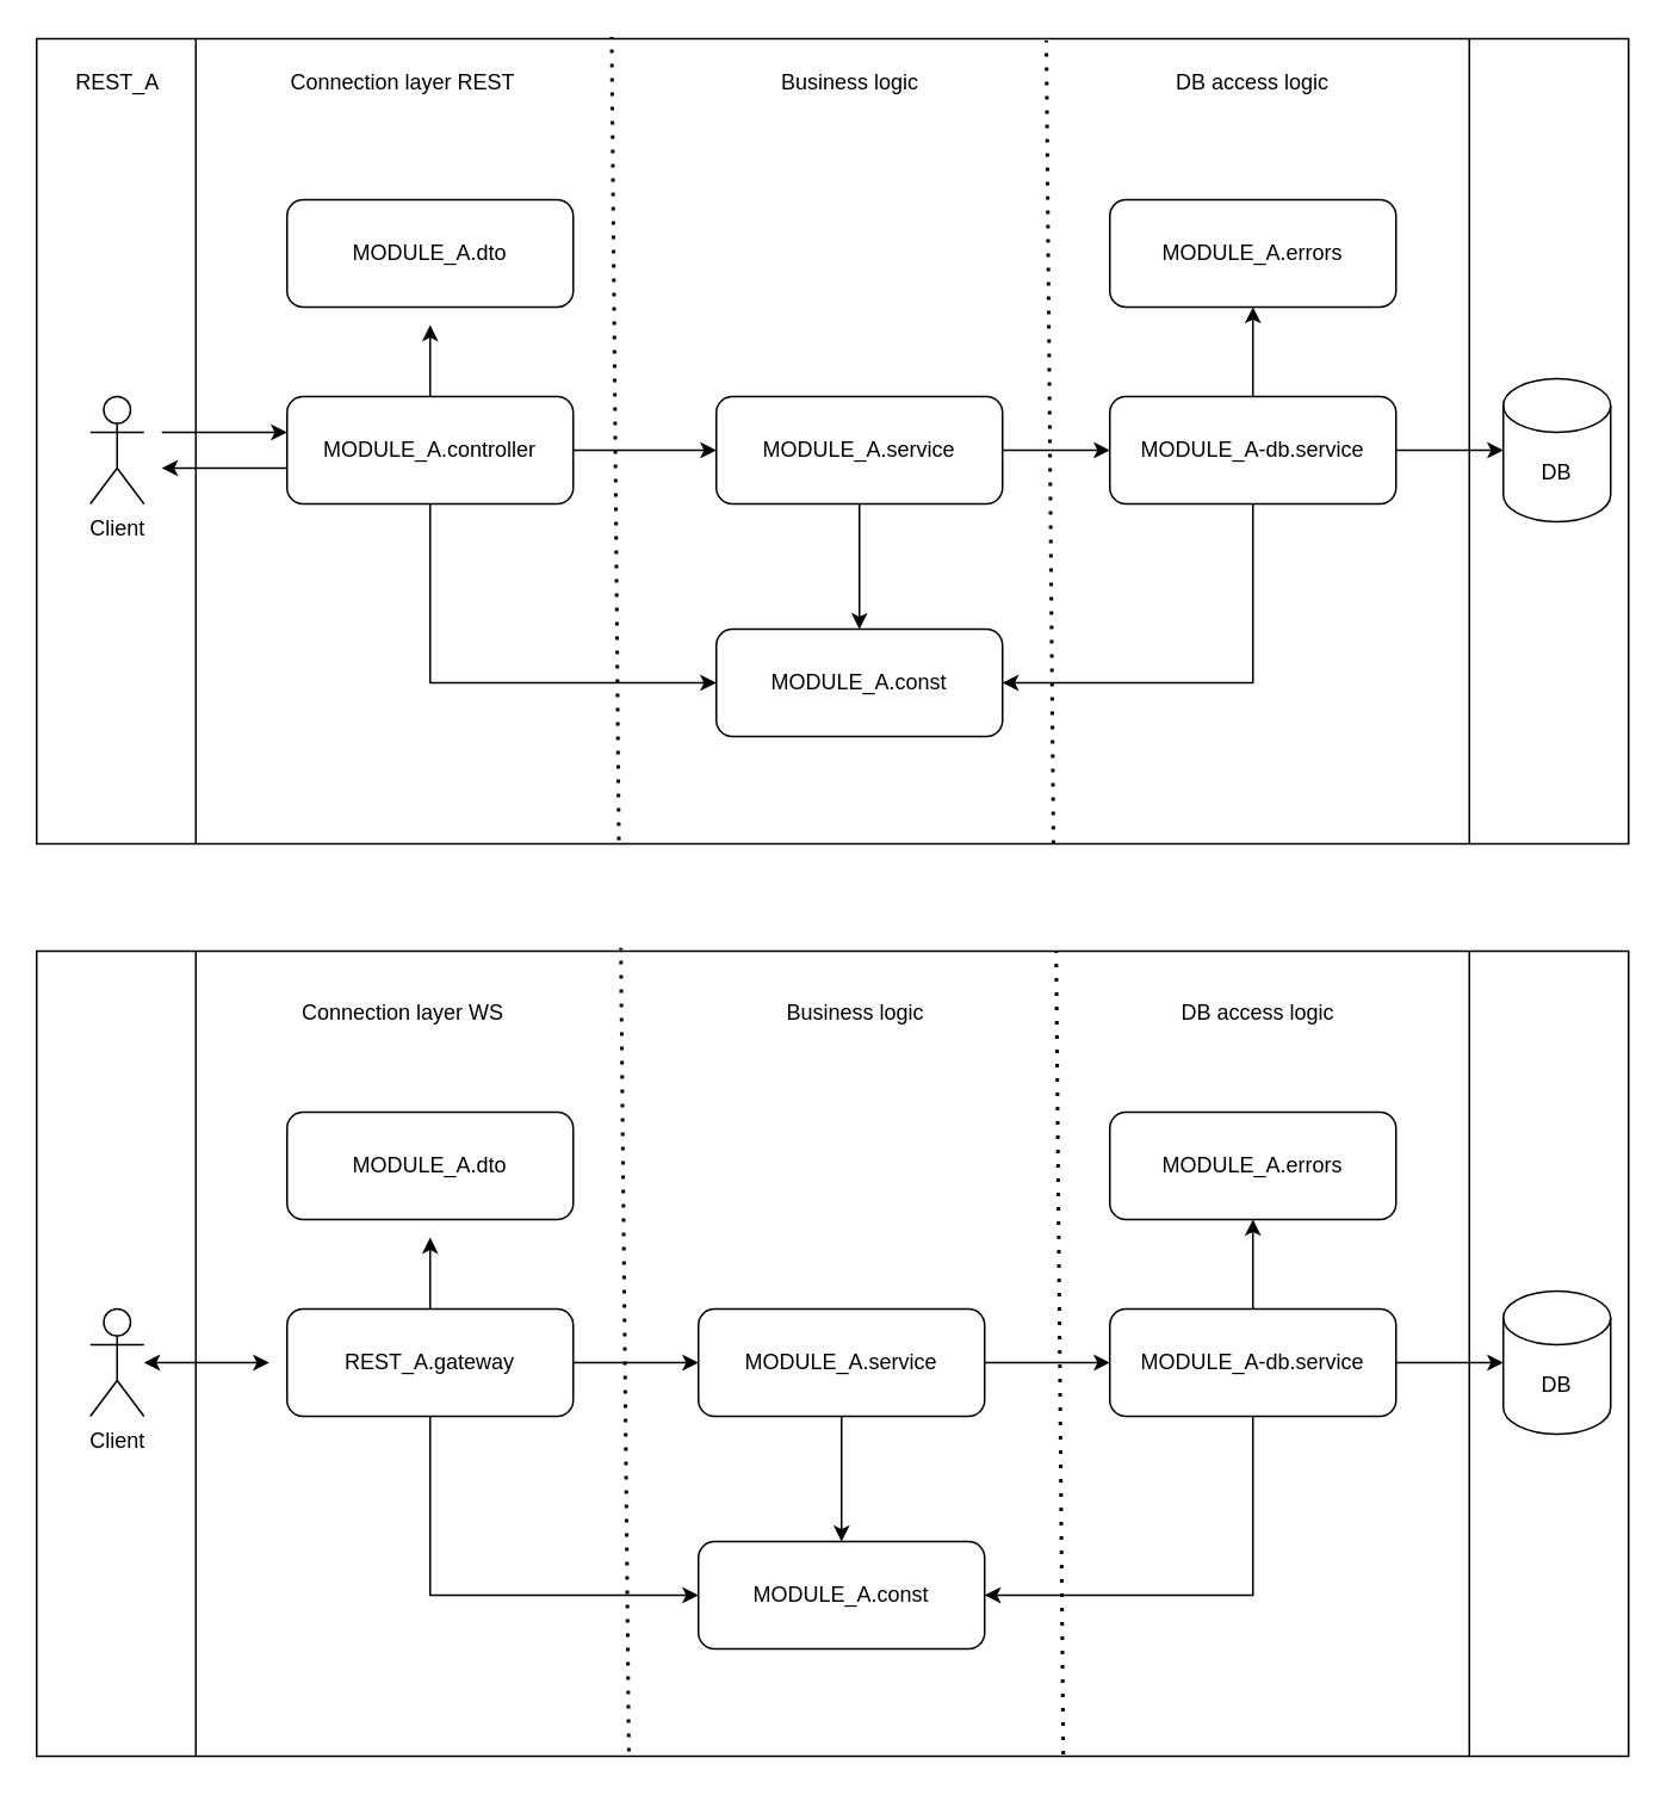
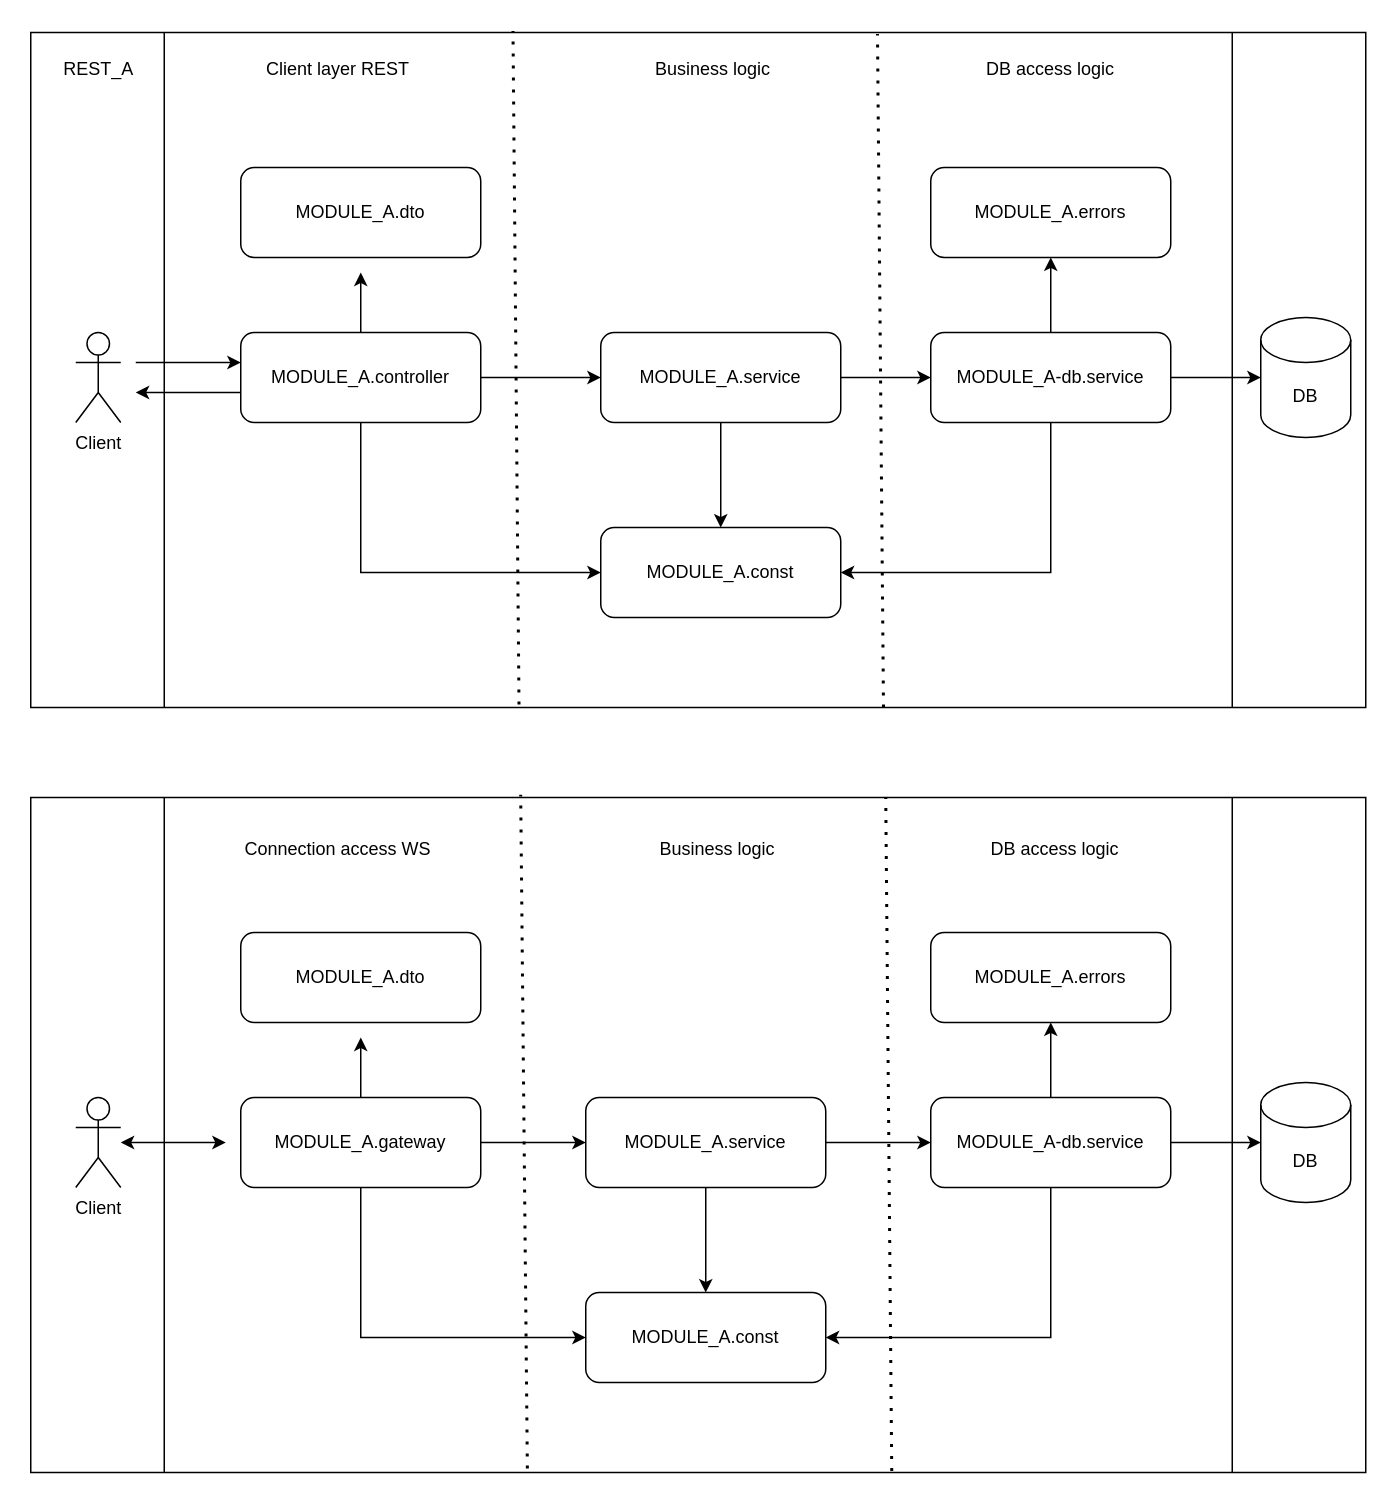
  <mxCell id="0" />
  <mxCell id="1" parent="0" />
  <mxCell id="2" value="" style="shape=process;whiteSpace=wrap;html=1;backgroundOutline=1;" vertex="1" parent="1"><mxGeometry x="20" y="21" width="890" height="450" as="geometry" /></mxCell>
  <mxCell id="3" value="DB" style="shape=cylinder3;whiteSpace=wrap;html=1;boundedLbl=1;backgroundOutline=1;size=15;" vertex="1" parent="1"><mxGeometry x="840" y="211" width="60" height="80" as="geometry" /></mxCell>
  <mxCell id="4" style="edgeStyle=orthogonalEdgeStyle;rounded=0;orthogonalLoop=1;jettySize=auto;html=1;entryX=0.5;entryY=1;entryDx=0;entryDy=0;" edge="1" parent="1" source="6" target="16"><mxGeometry relative="1" as="geometry" /></mxCell>
  <mxCell id="5" style="edgeStyle=orthogonalEdgeStyle;rounded=0;orthogonalLoop=1;jettySize=auto;html=1;entryX=1;entryY=0.5;entryDx=0;entryDy=0;" edge="1" parent="1" source="6" target="17"><mxGeometry relative="1" as="geometry"><Array as="points"><mxPoint x="700" y="381" /></Array></mxGeometry></mxCell>
  <mxCell id="6" value="MODULE_A-db.service" style="rounded=1;whiteSpace=wrap;html=1;" vertex="1" parent="1"><mxGeometry x="620" y="221" width="160" height="60" as="geometry" /></mxCell>
  <mxCell id="7" style="edgeStyle=orthogonalEdgeStyle;rounded=0;orthogonalLoop=1;jettySize=auto;html=1;entryX=0;entryY=0.5;entryDx=0;entryDy=0;entryPerimeter=0;" edge="1" parent="1" source="6" target="3"><mxGeometry relative="1" as="geometry" /></mxCell>
  <mxCell id="8" style="edgeStyle=orthogonalEdgeStyle;rounded=0;orthogonalLoop=1;jettySize=auto;html=1;" edge="1" parent="1" source="10" target="6"><mxGeometry relative="1" as="geometry" /></mxCell>
  <mxCell id="9" style="edgeStyle=orthogonalEdgeStyle;rounded=0;orthogonalLoop=1;jettySize=auto;html=1;" edge="1" parent="1" source="10" target="17"><mxGeometry relative="1" as="geometry" /></mxCell>
  <mxCell id="10" value="MODULE_A.service" style="rounded=1;whiteSpace=wrap;html=1;" vertex="1" parent="1"><mxGeometry x="400" y="221" width="160" height="60" as="geometry" /></mxCell>
  <mxCell id="11" style="edgeStyle=orthogonalEdgeStyle;rounded=0;orthogonalLoop=1;jettySize=auto;html=1;" edge="1" parent="1" source="13" target="10"><mxGeometry relative="1" as="geometry" /></mxCell>
  <mxCell id="12" style="edgeStyle=orthogonalEdgeStyle;rounded=0;orthogonalLoop=1;jettySize=auto;html=1;entryX=0;entryY=0.5;entryDx=0;entryDy=0;" edge="1" parent="1" source="13" target="17"><mxGeometry relative="1" as="geometry"><Array as="points"><mxPoint x="240" y="381" /></Array></mxGeometry></mxCell>
  <mxCell id="13" value="MODULE_A.controller" style="rounded=1;whiteSpace=wrap;html=1;" vertex="1" parent="1"><mxGeometry x="160" y="221" width="160" height="60" as="geometry" /></mxCell>
  <mxCell id="14" value="MODULE_A.dto" style="rounded=1;whiteSpace=wrap;html=1;" vertex="1" parent="1"><mxGeometry x="160" y="111" width="160" height="60" as="geometry" /></mxCell>
  <mxCell id="15" style="edgeStyle=orthogonalEdgeStyle;rounded=0;orthogonalLoop=1;jettySize=auto;html=1;entryX=0.5;entryY=1.167;entryDx=0;entryDy=0;entryPerimeter=0;" edge="1" parent="1" source="13" target="14"><mxGeometry relative="1" as="geometry" /></mxCell>
  <mxCell id="16" value="MODULE_A.errors" style="rounded=1;whiteSpace=wrap;html=1;" vertex="1" parent="1"><mxGeometry x="620" y="111" width="160" height="60" as="geometry" /></mxCell>
  <mxCell id="17" value="MODULE_A.const" style="rounded=1;whiteSpace=wrap;html=1;" vertex="1" parent="1"><mxGeometry x="400" y="351" width="160" height="60" as="geometry" /></mxCell>
  <mxCell id="18" value="Client" style="shape=umlActor;verticalLabelPosition=bottom;verticalAlign=top;html=1;outlineConnect=0;" vertex="1" parent="1"><mxGeometry x="50" y="221" width="30" height="60" as="geometry" /></mxCell>
  <mxCell id="19" value="REST_A" style="text;html=1;align=center;verticalAlign=middle;resizable=0;points=[];autosize=1;strokeColor=none;fillColor=none;" vertex="1" parent="1"><mxGeometry x="20" y="31" width="90" height="30" as="geometry" /></mxCell>
  <mxCell id="20" value="" style="shape=process;whiteSpace=wrap;html=1;backgroundOutline=1;" vertex="1" parent="1"><mxGeometry x="20" y="531" width="890" height="450" as="geometry" /></mxCell>
  <mxCell id="21" value="DB" style="shape=cylinder3;whiteSpace=wrap;html=1;boundedLbl=1;backgroundOutline=1;size=15;" vertex="1" parent="1"><mxGeometry x="840" y="721" width="60" height="80" as="geometry" /></mxCell>
  <mxCell id="22" style="edgeStyle=orthogonalEdgeStyle;rounded=0;orthogonalLoop=1;jettySize=auto;html=1;entryX=0.5;entryY=1;entryDx=0;entryDy=0;" edge="1" parent="1" source="24" target="34"><mxGeometry relative="1" as="geometry" /></mxCell>
  <mxCell id="23" style="edgeStyle=orthogonalEdgeStyle;rounded=0;orthogonalLoop=1;jettySize=auto;html=1;entryX=1;entryY=0.5;entryDx=0;entryDy=0;" edge="1" parent="1" source="24" target="35"><mxGeometry relative="1" as="geometry"><Array as="points"><mxPoint x="700" y="891" /></Array></mxGeometry></mxCell>
  <mxCell id="24" value="MODULE_A-db.service" style="rounded=1;whiteSpace=wrap;html=1;" vertex="1" parent="1"><mxGeometry x="620" y="731" width="160" height="60" as="geometry" /></mxCell>
  <mxCell id="25" style="edgeStyle=orthogonalEdgeStyle;rounded=0;orthogonalLoop=1;jettySize=auto;html=1;entryX=0;entryY=0.5;entryDx=0;entryDy=0;entryPerimeter=0;" edge="1" parent="1" source="24" target="21"><mxGeometry relative="1" as="geometry" /></mxCell>
  <mxCell id="26" style="edgeStyle=orthogonalEdgeStyle;rounded=0;orthogonalLoop=1;jettySize=auto;html=1;" edge="1" parent="1" source="28" target="24"><mxGeometry relative="1" as="geometry" /></mxCell>
  <mxCell id="27" style="edgeStyle=orthogonalEdgeStyle;rounded=0;orthogonalLoop=1;jettySize=auto;html=1;" edge="1" parent="1" source="28" target="35"><mxGeometry relative="1" as="geometry" /></mxCell>
  <mxCell id="28" value="MODULE_A.service" style="rounded=1;whiteSpace=wrap;html=1;" vertex="1" parent="1"><mxGeometry x="390" y="731" width="160" height="60" as="geometry" /></mxCell>
  <mxCell id="29" style="edgeStyle=orthogonalEdgeStyle;rounded=0;orthogonalLoop=1;jettySize=auto;html=1;" edge="1" parent="1" source="31" target="28"><mxGeometry relative="1" as="geometry" /></mxCell>
  <mxCell id="30" style="edgeStyle=orthogonalEdgeStyle;rounded=0;orthogonalLoop=1;jettySize=auto;html=1;entryX=0;entryY=0.5;entryDx=0;entryDy=0;" edge="1" parent="1" source="31" target="35"><mxGeometry relative="1" as="geometry"><Array as="points"><mxPoint x="240" y="891" /></Array></mxGeometry></mxCell>
- <mxCell id="31" value="REST_A.gateway" style="rounded=1;whiteSpace=wrap;html=1;" vertex="1" parent="1"><mxGeometry x="160" y="731" width="160" height="60" as="geometry" /></mxCell>
+ <mxCell id="31" value="MODULE_A.gateway" style="rounded=1;whiteSpace=wrap;html=1;" vertex="1" parent="1"><mxGeometry x="160" y="731" width="160" height="60" as="geometry" /></mxCell>
  <mxCell id="32" value="MODULE_A.dto" style="rounded=1;whiteSpace=wrap;html=1;" vertex="1" parent="1"><mxGeometry x="160" y="621" width="160" height="60" as="geometry" /></mxCell>
  <mxCell id="33" style="edgeStyle=orthogonalEdgeStyle;rounded=0;orthogonalLoop=1;jettySize=auto;html=1;entryX=0.5;entryY=1.167;entryDx=0;entryDy=0;entryPerimeter=0;" edge="1" parent="1" source="31" target="32"><mxGeometry relative="1" as="geometry" /></mxCell>
  <mxCell id="34" value="MODULE_A.errors" style="rounded=1;whiteSpace=wrap;html=1;" vertex="1" parent="1"><mxGeometry x="620" y="621" width="160" height="60" as="geometry" /></mxCell>
  <mxCell id="35" value="MODULE_A.const" style="rounded=1;whiteSpace=wrap;html=1;" vertex="1" parent="1"><mxGeometry x="390" y="861" width="160" height="60" as="geometry" /></mxCell>
  <mxCell id="36" value="Client" style="shape=umlActor;verticalLabelPosition=bottom;verticalAlign=top;html=1;outlineConnect=0;" vertex="1" parent="1"><mxGeometry x="50" y="731" width="30" height="60" as="geometry" /></mxCell>
  <mxCell id="37" value="" style="endArrow=classic;startArrow=classic;html=1;rounded=0;" edge="1" parent="1"><mxGeometry width="50" height="50" relative="1" as="geometry"><mxPoint x="80" y="761" as="sourcePoint" /><mxPoint x="150" y="761" as="targetPoint" /></mxGeometry></mxCell>
  <mxCell id="38" value="" style="endArrow=none;dashed=1;html=1;dashPattern=1 3;strokeWidth=2;rounded=0;entryX=0.367;entryY=-0.004;entryDx=0;entryDy=0;entryPerimeter=0;exitX=0.372;exitY=0.994;exitDx=0;exitDy=0;exitPerimeter=0;" edge="1" parent="1" source="20" target="20"><mxGeometry width="50" height="50" relative="1" as="geometry"><mxPoint x="500" y="741" as="sourcePoint" /><mxPoint x="550" y="691" as="targetPoint" /></mxGeometry></mxCell>
  <mxCell id="39" value="" style="endArrow=none;dashed=1;html=1;dashPattern=1 3;strokeWidth=2;rounded=0;entryX=0.367;entryY=-0.004;entryDx=0;entryDy=0;entryPerimeter=0;exitX=0.372;exitY=0.994;exitDx=0;exitDy=0;exitPerimeter=0;" edge="1" parent="1"><mxGeometry width="50" height="50" relative="1" as="geometry"><mxPoint x="594" y="980" as="sourcePoint" /><mxPoint x="590" y="531" as="targetPoint" /></mxGeometry></mxCell>
  <mxCell id="40" value="" style="endArrow=none;dashed=1;html=1;dashPattern=1 3;strokeWidth=2;rounded=0;entryX=0.367;entryY=-0.004;entryDx=0;entryDy=0;entryPerimeter=0;exitX=0.372;exitY=0.994;exitDx=0;exitDy=0;exitPerimeter=0;" edge="1" parent="1"><mxGeometry width="50" height="50" relative="1" as="geometry"><mxPoint x="345.5" y="469" as="sourcePoint" /><mxPoint x="341.5" y="20" as="targetPoint" /></mxGeometry></mxCell>
  <mxCell id="41" value="" style="endArrow=none;dashed=1;html=1;dashPattern=1 3;strokeWidth=2;rounded=0;entryX=0.367;entryY=-0.004;entryDx=0;entryDy=0;entryPerimeter=0;exitX=0.372;exitY=0.994;exitDx=0;exitDy=0;exitPerimeter=0;" edge="1" parent="1"><mxGeometry width="50" height="50" relative="1" as="geometry"><mxPoint x="588.5" y="471" as="sourcePoint" /><mxPoint x="584.5" y="22" as="targetPoint" /></mxGeometry></mxCell>
- <mxCell id="42" value="Connection layer REST" style="text;html=1;align=center;verticalAlign=middle;whiteSpace=wrap;rounded=0;" vertex="1" parent="1"><mxGeometry x="140" y="31" width="170" height="30" as="geometry" /></mxCell>
+ <mxCell id="42" value="Client layer REST" style="text;html=1;align=center;verticalAlign=middle;whiteSpace=wrap;rounded=0;" vertex="1" parent="1"><mxGeometry x="140" y="31" width="170" height="30" as="geometry" /></mxCell>
  <mxCell id="43" value="Business logic" style="text;html=1;align=center;verticalAlign=middle;whiteSpace=wrap;rounded=0;" vertex="1" parent="1"><mxGeometry x="390" y="31" width="170" height="30" as="geometry" /></mxCell>
  <mxCell id="44" value="DB access logic" style="text;html=1;align=center;verticalAlign=middle;whiteSpace=wrap;rounded=0;" vertex="1" parent="1"><mxGeometry x="615" y="31" width="170" height="30" as="geometry" /></mxCell>
- <mxCell id="45" value="Connection layer WS" style="text;html=1;align=center;verticalAlign=middle;whiteSpace=wrap;rounded=0;" vertex="1" parent="1"><mxGeometry x="140" y="551" width="170" height="30" as="geometry" /></mxCell>
+ <mxCell id="45" value="Connection access WS" style="text;html=1;align=center;verticalAlign=middle;whiteSpace=wrap;rounded=0;" vertex="1" parent="1"><mxGeometry x="140" y="551" width="170" height="30" as="geometry" /></mxCell>
  <mxCell id="46" value="Business logic" style="text;html=1;align=center;verticalAlign=middle;whiteSpace=wrap;rounded=0;" vertex="1" parent="1"><mxGeometry x="392.5" y="551" width="170" height="30" as="geometry" /></mxCell>
  <mxCell id="47" value="DB access logic" style="text;html=1;align=center;verticalAlign=middle;whiteSpace=wrap;rounded=0;" vertex="1" parent="1"><mxGeometry x="617.5" y="551" width="170" height="30" as="geometry" /></mxCell>
  <mxCell id="48" value="" style="endArrow=classic;html=1;rounded=0;" edge="1" parent="1"><mxGeometry width="50" height="50" relative="1" as="geometry"><mxPoint x="90" y="241" as="sourcePoint" /><mxPoint x="160" y="241" as="targetPoint" /></mxGeometry></mxCell>
  <mxCell id="49" value="" style="endArrow=classic;html=1;rounded=0;exitX=0;exitY=0.5;exitDx=0;exitDy=0;" edge="1" parent="1"><mxGeometry width="50" height="50" relative="1" as="geometry"><mxPoint x="160" y="261" as="sourcePoint" /><mxPoint x="90" y="261" as="targetPoint" /></mxGeometry></mxCell>
